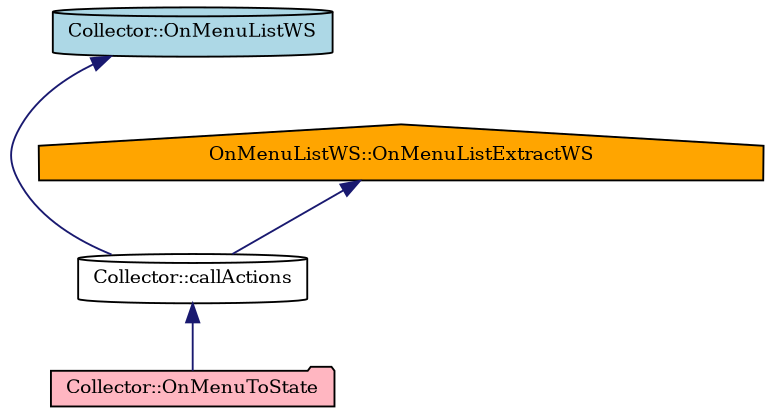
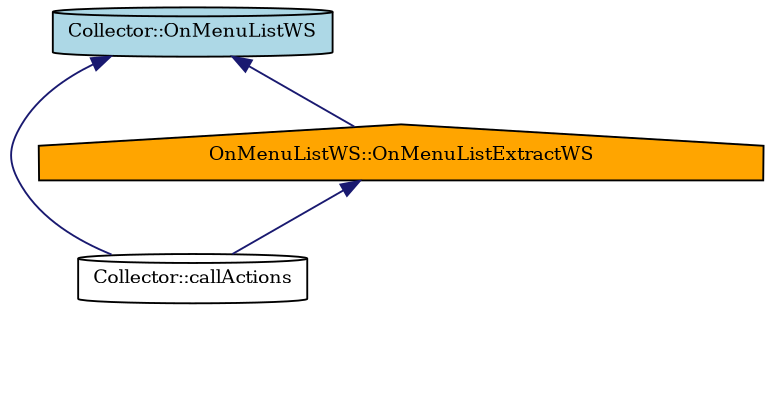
  digraph {
    fontname="DejaVu Serif"
    rankdir=TB
    node [color=black fontname="DejaVu Serif" fontsize=10 shape=cylinder style=filled]
    edge [color=midnightblue dir=back fontname="DejaVu Serif" fontsize=10 labelfontname=Helvetica labelfontsize=10 style=solid]
    n1 [fillcolor=lightblue height=0.2 label="Collector::OnMenuListWS" width=0.4]
    n2 [fillcolor=white height=0.2 label="Collector::callActions" width=0.4]
    n3 [fillcolor=orange height=0.2 label="OnMenuListWS::OnMenuListExtractWS" shape=house width=0.4]
-   n4 [fillcolor=lightpink height=0.2 label="Collector::OnMenuToState" shape=folder width=0.4]
    n1 -> n2
-   n2 -> n4
+   n1 -> n3
    n3 -> n2
  }
